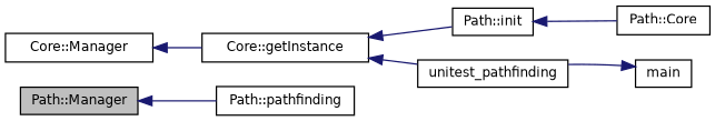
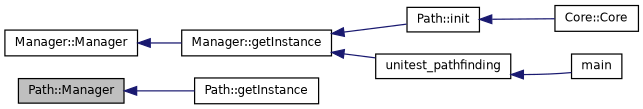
  digraph {
    rankdir=LR
    node [color=black fillcolor=white fontname=Helvetica fontsize=10 shape=record style=filled]
    edge [color=midnightblue dir=back fontname=Helvetica fontsize=10 labelfontname=Helvetica labelfontsize=10 style=solid]
    n1 [fillcolor=grey75 fontcolor=black height=0.2 label="Path::Manager" width=0.4]
-   n2 [height=0.2 label="Path::pathfinding" width=0.4]
-   n3 [height=0.2 label="Core::Manager" width=0.4]
-   n4 [height=0.2 label="Core::getInstance" width=0.4]
+   n2 [height=0.2 label="Path::getInstance" width=0.4]
+   n3 [height=0.2 label="Manager::Manager" width=0.4]
+   n4 [height=0.2 label="Manager::getInstance" width=0.4]
    n5 [height=0.2 label="Path::init" width=0.4]
    n6 [height=0.2 label=unitest_pathfinding width=0.4]
-   n7 [height=0.2 label="Path::Core" width=0.4]
+   n7 [height=0.2 label="Core::Core" width=0.4]
    n8 [height=0.2 label=main width=0.4]
    n1 -> n2
    n3 -> n4
    n4 -> n5
    n4 -> n6
    n5 -> n7
-   n8 -> n6
+   n6 -> n8
  }
